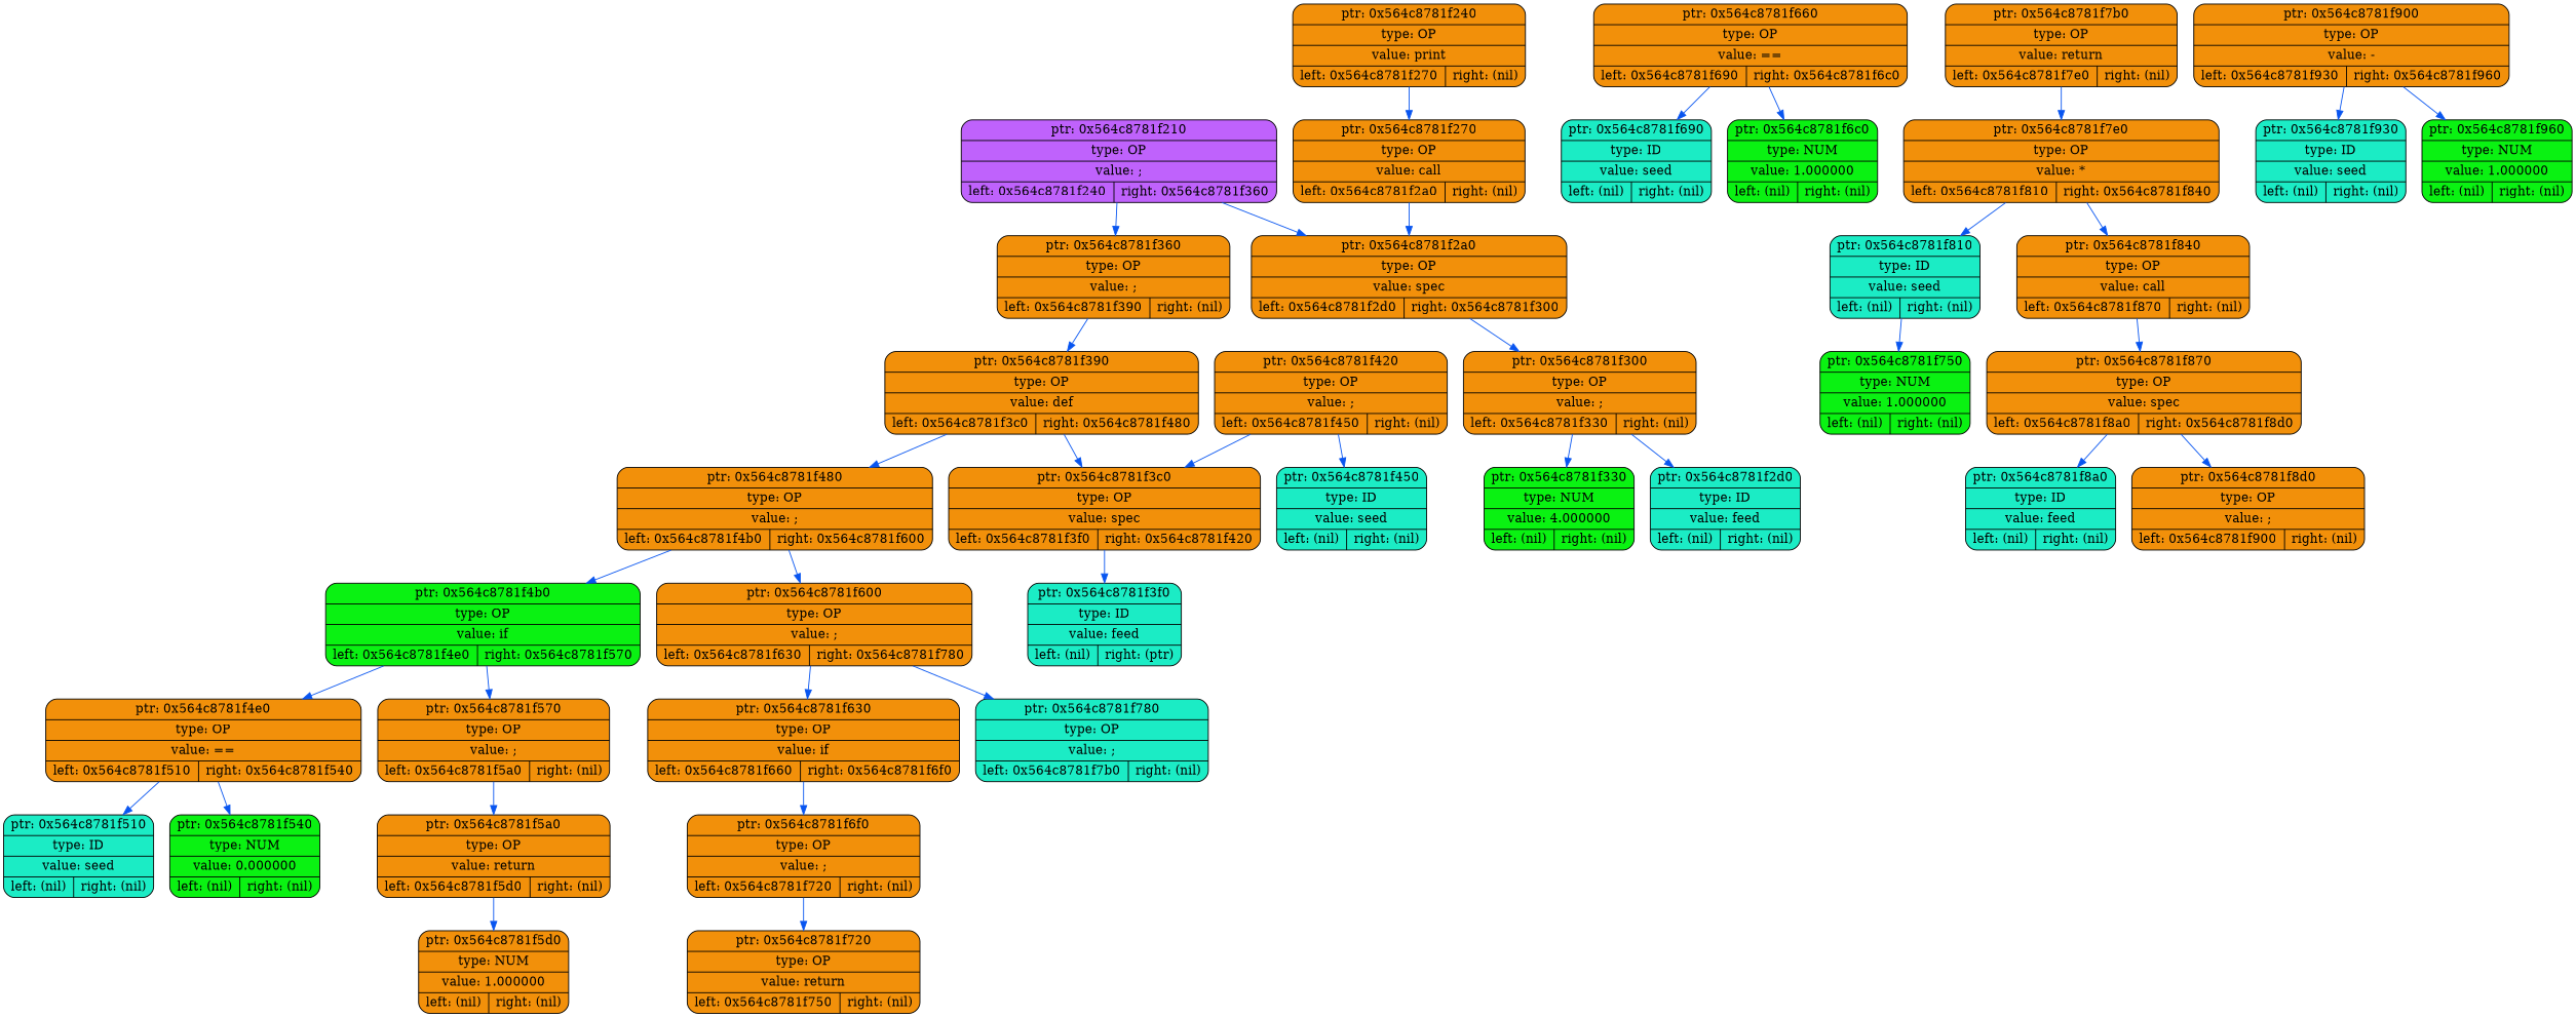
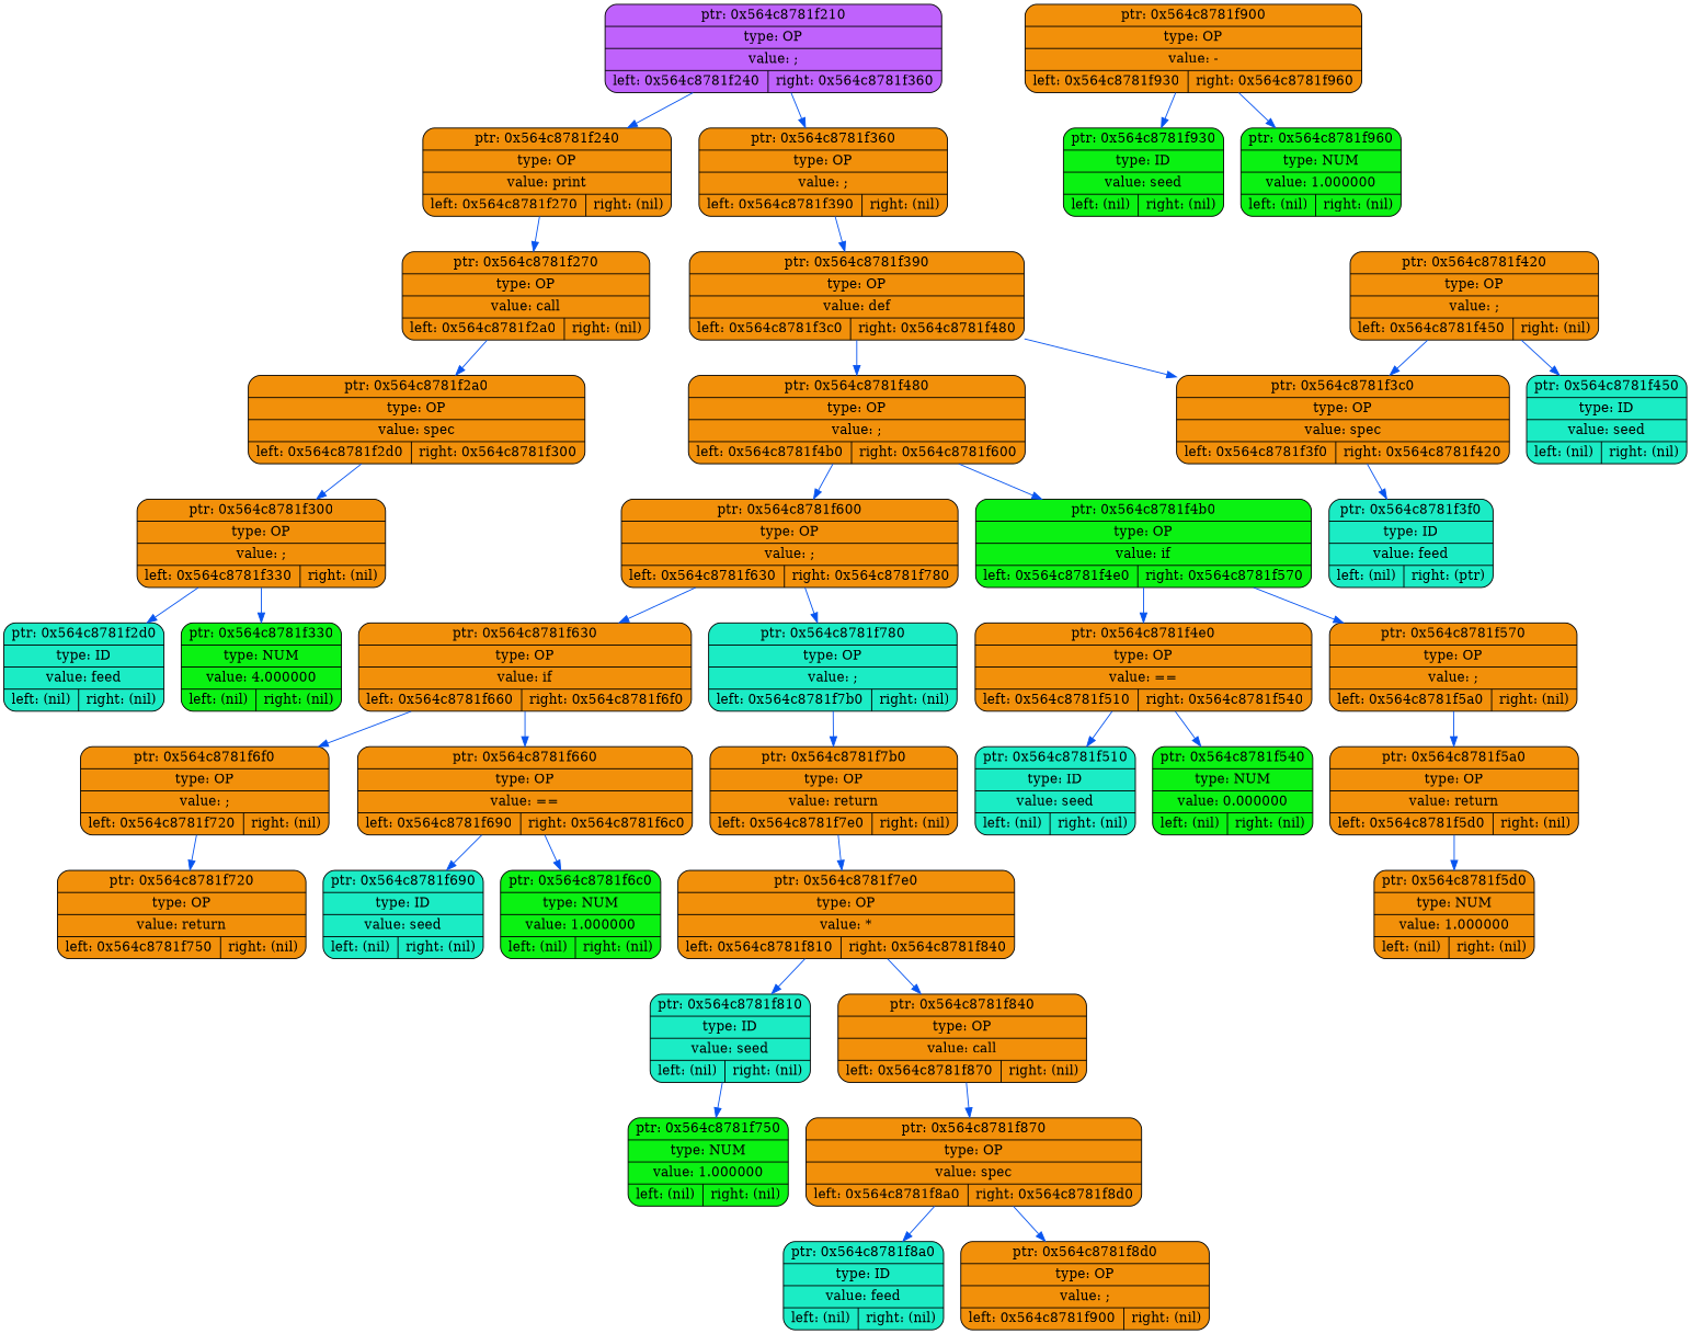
  digraph {
    fontname="DejaVu Serif"
    rankdir=TP
    node [fillcolor="#F2900A" fontname="DejaVu Serif" shape=record style="rounded,filled"]
    edge [color="#0855F0" fontname="DejaVu Serif"]
    n1 [fillcolor="#BF62FC" label="{ ptr: 0x564c8781f210 | type: OP | value: ;| { left: 0x564c8781f240 | right: 0x564c8781f360 }}"]
    n2 [label="{ ptr: 0x564c8781f240 | type: OP | value: print| { left: 0x564c8781f270 | right: (nil) }}"]
    n3 [label="{ ptr: 0x564c8781f360 | type: OP | value: ;| { left: 0x564c8781f390 | right: (nil) }}"]
    n4 [label="{ ptr: 0x564c8781f270 | type: OP | value: call| { left: 0x564c8781f2a0 | right: (nil) }}"]
    n5 [label="{ ptr: 0x564c8781f390 | type: OP | value: def| { left: 0x564c8781f3c0 | right: 0x564c8781f480 }}"]
    n6 [label="{ ptr: 0x564c8781f2a0 | type: OP | value: spec| { left: 0x564c8781f2d0 | right: 0x564c8781f300 }}"]
    n7 [label="{ ptr: 0x564c8781f300 | type: OP | value: ;| { left: 0x564c8781f330 | right: (nil) }}"]
    n8 [fillcolor="#1BECC5" label="{ ptr: 0x564c8781f2d0 | type: ID | value: feed| { left: (nil) | right: (nil) }}"]
    n9 [fillcolor="#0AF212" label="{ ptr: 0x564c8781f330 | type: NUM | value: 4.000000| { left: (nil) | right: (nil) }}"]
    n10 [label="{ ptr: 0x564c8781f3c0 | type: OP | value: spec| { left: 0x564c8781f3f0 | right: 0x564c8781f420 }}"]
    n11 [label="{ ptr: 0x564c8781f480 | type: OP | value: ;| { left: 0x564c8781f4b0 | right: 0x564c8781f600 }}"]
    n12 [fillcolor="#1BECC5" label="{ ptr: 0x564c8781f3f0 | type: ID | value: feed| { left: (nil) | right: (ptr) }}"]
    n13 [fillcolor="#0AF212" label="{ ptr: 0x564c8781f4b0 | type: OP | value: if| { left: 0x564c8781f4e0 | right: 0x564c8781f570 }}"]
    n14 [label="{ ptr: 0x564c8781f600 | type: OP | value: ;| { left: 0x564c8781f630 | right: 0x564c8781f780 }}"]
    n15 [label="{ ptr: 0x564c8781f420 | type: OP | value: ;| { left: 0x564c8781f450 | right: (nil) }}"]
    n16 [fillcolor="#1BECC5" label="{ ptr: 0x564c8781f450 | type: ID | value: seed| { left: (nil) | right: (nil) }}"]
    n17 [label="{ ptr: 0x564c8781f4e0 | type: OP | value: ==| { left: 0x564c8781f510 | right: 0x564c8781f540 }}"]
    n18 [label="{ ptr: 0x564c8781f570 | type: OP | value: ;| { left: 0x564c8781f5a0 | right: (nil) }}"]
    n19 [label="{ ptr: 0x564c8781f630 | type: OP | value: if| { left: 0x564c8781f660 | right: 0x564c8781f6f0 }}"]
    n20 [fillcolor="#1BECC5" label="{ ptr: 0x564c8781f780 | type: OP | value: ;| { left: 0x564c8781f7b0 | right: (nil) }}"]
    n21 [fillcolor="#1BECC5" label="{ ptr: 0x564c8781f510 | type: ID | value: seed| { left: (nil) | right: (nil) }}"]
    n22 [fillcolor="#0AF212" label="{ ptr: 0x564c8781f540 | type: NUM | value: 0.000000| { left: (nil) | right: (nil) }}"]
    n23 [label="{ ptr: 0x564c8781f5a0 | type: OP | value: return| { left: 0x564c8781f5d0 | right: (nil) }}"]
    n24 [label="{ ptr: 0x564c8781f5d0 | type: NUM | value: 1.000000| { left: (nil) | right: (nil) }}"]
    n25 [label="{ ptr: 0x564c8781f660 | type: OP | value: ==| { left: 0x564c8781f690 | right: 0x564c8781f6c0 }}"]
    n26 [label="{ ptr: 0x564c8781f6f0 | type: OP | value: ;| { left: 0x564c8781f720 | right: (nil) }}"]
    n27 [label="{ ptr: 0x564c8781f7b0 | type: OP | value: return| { left: 0x564c8781f7e0 | right: (nil) }}"]
    n28 [fillcolor="#1BECC5" label="{ ptr: 0x564c8781f690 | type: ID | value: seed| { left: (nil) | right: (nil) }}"]
    n29 [fillcolor="#0AF212" label="{ ptr: 0x564c8781f6c0 | type: NUM | value: 1.000000| { left: (nil) | right: (nil) }}"]
    n30 [label="{ ptr: 0x564c8781f720 | type: OP | value: return| { left: 0x564c8781f750 | right: (nil) }}"]
    n31 [fillcolor="#0AF212" label="{ ptr: 0x564c8781f750 | type: NUM | value: 1.000000| { left: (nil) | right: (nil) }}"]
    n32 [label="{ ptr: 0x564c8781f7e0 | type: OP | value: *| { left: 0x564c8781f810 | right: 0x564c8781f840 }}"]
    n33 [fillcolor="#1BECC5" label="{ ptr: 0x564c8781f810 | type: ID | value: seed| { left: (nil) | right: (nil) }}"]
    n34 [label="{ ptr: 0x564c8781f840 | type: OP | value: call| { left: 0x564c8781f870 | right: (nil) }}"]
    n35 [label="{ ptr: 0x564c8781f870 | type: OP | value: spec| { left: 0x564c8781f8a0 | right: 0x564c8781f8d0 }}"]
    n36 [fillcolor="#1BECC5" label="{ ptr: 0x564c8781f8a0 | type: ID | value: feed| { left: (nil) | right: (nil) }}"]
    n37 [label="{ ptr: 0x564c8781f8d0 | type: OP | value: ;| { left: 0x564c8781f900 | right: (nil) }}"]
    n38 [label="{ ptr: 0x564c8781f900 | type: OP | value: -| { left: 0x564c8781f930 | right: 0x564c8781f960 }}"]
-   n39 [fillcolor="#1BECC5" label="{ ptr: 0x564c8781f930 | type: ID | value: seed| { left: (nil) | right: (nil) }}"]
+   n39 [fillcolor="#0AF212" label="{ ptr: 0x564c8781f930 | type: ID | value: seed| { left: (nil) | right: (nil) }}"]
    n40 [fillcolor="#0AF212" label="{ ptr: 0x564c8781f960 | type: NUM | value: 1.000000| { left: (nil) | right: (nil) }}"]
-   n1 -> n6
+   n1 -> n2
    n1 -> n3
    n2 -> n4
    n3 -> n5
    n4 -> n6
    n5 -> n10
    n5 -> n11
    n6 -> n7
    n7 -> n8
    n7 -> n9
    n10 -> n12
    n11 -> n13
    n11 -> n14
    n13 -> n17
    n13 -> n18
    n14 -> n19
    n14 -> n20
    n15 -> n10
    n15 -> n16
    n17 -> n21
    n17 -> n22
    n18 -> n23
+   n19 -> n25
    n19 -> n26
+   n20 -> n27
    n23 -> n24
    n25 -> n28
    n25 -> n29
    n26 -> n30
    n27 -> n32
    n32 -> n33
    n32 -> n34
    n33 -> n31
    n34 -> n35
    n35 -> n36
    n35 -> n37
    n38 -> n39
    n38 -> n40
  }
